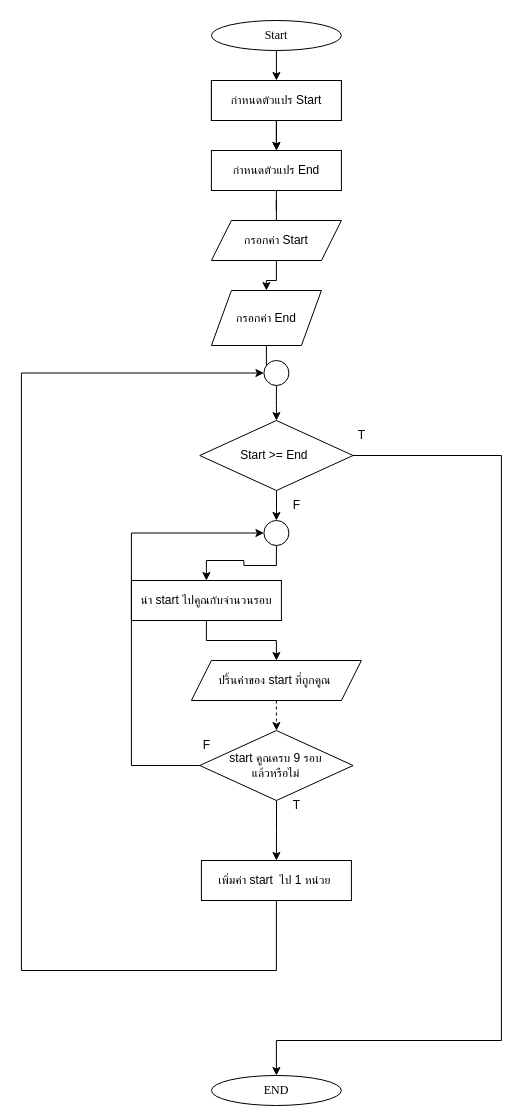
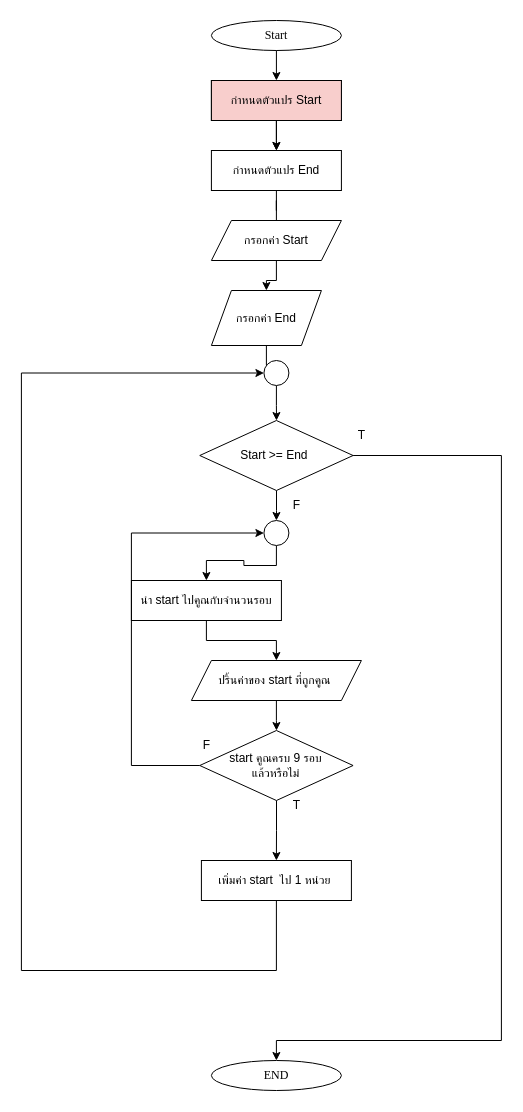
  <mxCell id="0" />
  <mxCell id="1" parent="0" />
  <mxCell id="2" value="&lt;font data-font-src=&quot;https://fonts.googleapis.com/css?family=Sarabun&quot; face=&quot;Sarabun&quot;&gt;Start&lt;/font&gt;" style="ellipse;whiteSpace=wrap;html=1;" vertex="1" parent="1"><mxGeometry x="210.9" y="20" width="130" height="30" as="geometry" /></mxCell>
  <mxCell id="3" value="" style="edgeStyle=orthogonalEdgeStyle;rounded=0;orthogonalLoop=1;jettySize=auto;html=1;" edge="1" parent="1" source="4"><mxGeometry relative="1" as="geometry"><mxPoint x="275.91" y="150" as="targetPoint" /></mxGeometry></mxCell>
  <mxCell id="4" value="กำหนดตัวแปร input" style="rounded=0;whiteSpace=wrap;html=1;" vertex="1" parent="1"><mxGeometry x="210.91" y="80" width="130" height="40" as="geometry" /></mxCell>
  <mxCell id="5" value="" style="edgeStyle=orthogonalEdgeStyle;rounded=0;orthogonalLoop=1;jettySize=auto;html=1;" edge="1" parent="1" source="6"><mxGeometry relative="1" as="geometry"><mxPoint x="275.91" y="150" as="targetPoint" /></mxGeometry></mxCell>
- <mxCell id="6" value="กำหนดตัวแปร Start" style="rounded=0;whiteSpace=wrap;html=1;" vertex="1" parent="1"><mxGeometry x="210.91" y="80" width="130" height="40" as="geometry" /></mxCell>
+ <mxCell id="6" value="กำหนดตัวแปร Start" style="rounded=0;whiteSpace=wrap;html=1;fillColor=#f8cecc;" vertex="1" parent="1"><mxGeometry x="210.91" y="80" width="130" height="40" as="geometry" /></mxCell>
  <mxCell id="7" value="" style="edgeStyle=orthogonalEdgeStyle;rounded=0;orthogonalLoop=1;jettySize=auto;html=1;" edge="1" parent="1" source="8" target="15"><mxGeometry relative="1" as="geometry" /></mxCell>
  <mxCell id="8" value="กรอกค่า Start" style="shape=parallelogram;perimeter=parallelogramPerimeter;whiteSpace=wrap;html=1;fixedSize=1;" vertex="1" parent="1"><mxGeometry x="210.91" y="220" width="130" height="40" as="geometry" /></mxCell>
  <mxCell id="9" value="" style="edgeStyle=orthogonalEdgeStyle;rounded=0;orthogonalLoop=1;jettySize=auto;html=1;" edge="1" parent="1" source="11" target="22"><mxGeometry relative="1" as="geometry" /></mxCell>
  <mxCell id="10" style="edgeStyle=orthogonalEdgeStyle;rounded=0;orthogonalLoop=1;jettySize=auto;html=1;entryX=0.5;entryY=0;entryDx=0;entryDy=0;" edge="1" parent="1" source="11" target="33"><mxGeometry relative="1" as="geometry"><Array as="points"><mxPoint x="500.91" y="455" /><mxPoint x="500.91" y="1040" /></Array></mxGeometry></mxCell>
  <mxCell id="11" value="Start &amp;gt;= End&amp;nbsp;" style="rhombus;whiteSpace=wrap;html=1;" vertex="1" parent="1"><mxGeometry x="199.25" y="420" width="153.33" height="70" as="geometry" /></mxCell>
  <mxCell id="12" value="" style="edgeStyle=orthogonalEdgeStyle;rounded=0;orthogonalLoop=1;jettySize=auto;html=1;endArrow=none;" edge="1" parent="1" source="13" target="8"><mxGeometry relative="1" as="geometry" /></mxCell>
  <mxCell id="13" value="กำหนดตัวแปร End" style="rounded=0;whiteSpace=wrap;html=1;" vertex="1" parent="1"><mxGeometry x="210.91" y="150" width="130" height="40" as="geometry" /></mxCell>
  <mxCell id="14" value="" style="edgeStyle=orthogonalEdgeStyle;rounded=0;orthogonalLoop=1;jettySize=auto;html=1;" edge="1" parent="1" source="15" target="31"><mxGeometry relative="1" as="geometry" /></mxCell>
  <mxCell id="15" value="กรอกค่า End" style="shape=parallelogram;perimeter=parallelogramPerimeter;whiteSpace=wrap;html=1;fixedSize=1;" vertex="1" parent="1"><mxGeometry x="210.91" y="290" width="110" height="55" as="geometry" /></mxCell>
  <mxCell id="16" value="" style="edgeStyle=orthogonalEdgeStyle;rounded=0;orthogonalLoop=1;jettySize=auto;html=1;" edge="1" parent="1" source="17" target="26"><mxGeometry relative="1" as="geometry" /></mxCell>
  <mxCell id="17" value="นำ start ไปคูณกับจำนวนรอบ" style="rounded=0;whiteSpace=wrap;html=1;" vertex="1" parent="1"><mxGeometry x="130.92" y="580" width="150" height="40" as="geometry" /></mxCell>
  <mxCell id="18" value="" style="edgeStyle=orthogonalEdgeStyle;rounded=0;orthogonalLoop=1;jettySize=auto;html=1;" edge="1" parent="1" source="20" target="24"><mxGeometry relative="1" as="geometry" /></mxCell>
  <mxCell id="19" style="edgeStyle=orthogonalEdgeStyle;rounded=0;orthogonalLoop=1;jettySize=auto;html=1;entryX=0;entryY=0.5;entryDx=0;entryDy=0;" edge="1" parent="1" source="20" target="22"><mxGeometry relative="1" as="geometry"><Array as="points"><mxPoint x="130.91" y="765" /><mxPoint x="130.91" y="533" /></Array></mxGeometry></mxCell>
  <mxCell id="20" value="start คูณครบ 9 รอบ&lt;div&gt;แล้วหรือไม่&lt;/div&gt;" style="rhombus;whiteSpace=wrap;html=1;" vertex="1" parent="1"><mxGeometry x="199.25" y="730" width="153.33" height="70" as="geometry" /></mxCell>
  <mxCell id="21" value="" style="edgeStyle=orthogonalEdgeStyle;rounded=0;orthogonalLoop=1;jettySize=auto;html=1;" edge="1" parent="1" source="22" target="17"><mxGeometry relative="1" as="geometry" /></mxCell>
  <mxCell id="22" value="" style="ellipse;whiteSpace=wrap;html=1;aspect=fixed;" vertex="1" parent="1"><mxGeometry x="263.41" y="520" width="25" height="25" as="geometry" /></mxCell>
  <mxCell id="23" style="edgeStyle=orthogonalEdgeStyle;rounded=0;orthogonalLoop=1;jettySize=auto;html=1;entryX=0;entryY=0.5;entryDx=0;entryDy=0;" edge="1" parent="1" source="24" target="31"><mxGeometry relative="1" as="geometry"><Array as="points"><mxPoint x="275.91" y="970" /><mxPoint x="20.91" y="970" /><mxPoint x="20.91" y="373" /></Array></mxGeometry></mxCell>
  <mxCell id="24" value="เพิ่มค่า start&amp;nbsp; ไป 1 หน่วย&amp;nbsp;" style="rounded=0;whiteSpace=wrap;html=1;" vertex="1" parent="1"><mxGeometry x="200.91" y="860" width="150" height="40" as="geometry" /></mxCell>
- <mxCell id="25" value="" style="edgeStyle=orthogonalEdgeStyle;rounded=0;orthogonalLoop=1;jettySize=auto;html=1;dashed=1;" edge="1" parent="1" source="26" target="20"><mxGeometry relative="1" as="geometry" /></mxCell>
+ <mxCell id="25" value="" style="edgeStyle=orthogonalEdgeStyle;rounded=0;orthogonalLoop=1;jettySize=auto;html=1;" edge="1" parent="1" source="26" target="20"><mxGeometry relative="1" as="geometry" /></mxCell>
  <mxCell id="26" value="ปริ้นค่าของ start ที่ถูกคูณ&amp;nbsp;" style="shape=parallelogram;perimeter=parallelogramPerimeter;whiteSpace=wrap;html=1;fixedSize=1;" vertex="1" parent="1"><mxGeometry x="190.9" y="660" width="170" height="40" as="geometry" /></mxCell>
  <mxCell id="27" style="edgeStyle=orthogonalEdgeStyle;rounded=0;orthogonalLoop=1;jettySize=auto;html=1;entryX=0.5;entryY=0;entryDx=0;entryDy=0;" edge="1" parent="1" target="6"><mxGeometry relative="1" as="geometry"><mxPoint x="275.91" y="50" as="sourcePoint" /></mxGeometry></mxCell>
  <mxCell id="28" value="T" style="text;html=1;align=center;verticalAlign=middle;resizable=0;points=[];autosize=1;strokeColor=none;fillColor=none;" vertex="1" parent="1"><mxGeometry x="280.91" y="790" width="30" height="30" as="geometry" /></mxCell>
  <mxCell id="29" value="F" style="text;html=1;align=center;verticalAlign=middle;resizable=0;points=[];autosize=1;strokeColor=none;fillColor=none;" vertex="1" parent="1"><mxGeometry x="190.9" y="730" width="30" height="30" as="geometry" /></mxCell>
  <mxCell id="30" value="" style="edgeStyle=orthogonalEdgeStyle;rounded=0;orthogonalLoop=1;jettySize=auto;html=1;" edge="1" parent="1" source="31" target="11"><mxGeometry relative="1" as="geometry" /></mxCell>
  <mxCell id="31" value="" style="ellipse;whiteSpace=wrap;html=1;aspect=fixed;" vertex="1" parent="1"><mxGeometry x="263.42" y="360" width="25" height="25" as="geometry" /></mxCell>
  <mxCell id="32" value="T" style="text;html=1;align=center;verticalAlign=middle;resizable=0;points=[];autosize=1;strokeColor=none;fillColor=none;" vertex="1" parent="1"><mxGeometry x="345.91" y="420" width="30" height="30" as="geometry" /></mxCell>
- <mxCell id="33" value="&lt;font data-font-src=&quot;https://fonts.googleapis.com/css?family=Sarabun&quot; face=&quot;Sarabun&quot;&gt;END&lt;/font&gt;" style="ellipse;whiteSpace=wrap;html=1;" vertex="1" parent="1"><mxGeometry x="210.9" y="1075" width="130" height="30" as="geometry" /></mxCell>
+ <mxCell id="33" value="&lt;font data-font-src=&quot;https://fonts.googleapis.com/css?family=Sarabun&quot; face=&quot;Sarabun&quot;&gt;END&lt;/font&gt;" style="ellipse;whiteSpace=wrap;html=1;" vertex="1" parent="1"><mxGeometry x="210.9" y="1060" width="130" height="30" as="geometry" /></mxCell>
  <mxCell id="34" value="F" style="text;html=1;align=center;verticalAlign=middle;resizable=0;points=[];autosize=1;strokeColor=none;fillColor=none;" vertex="1" parent="1"><mxGeometry x="280.91" y="490" width="30" height="30" as="geometry" /></mxCell>
